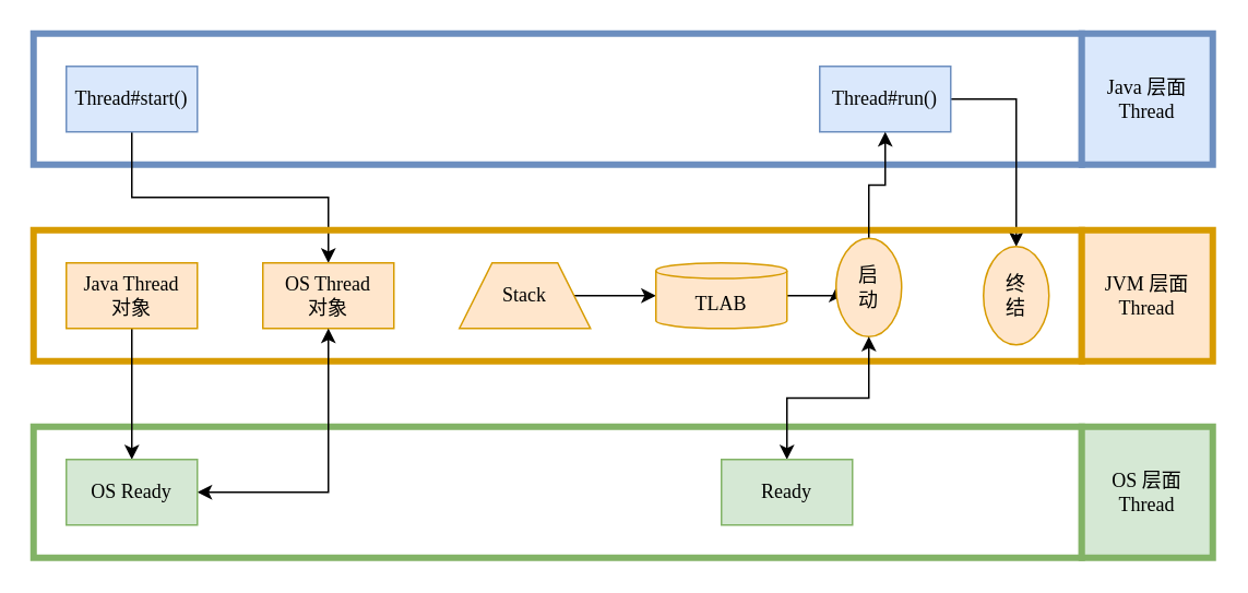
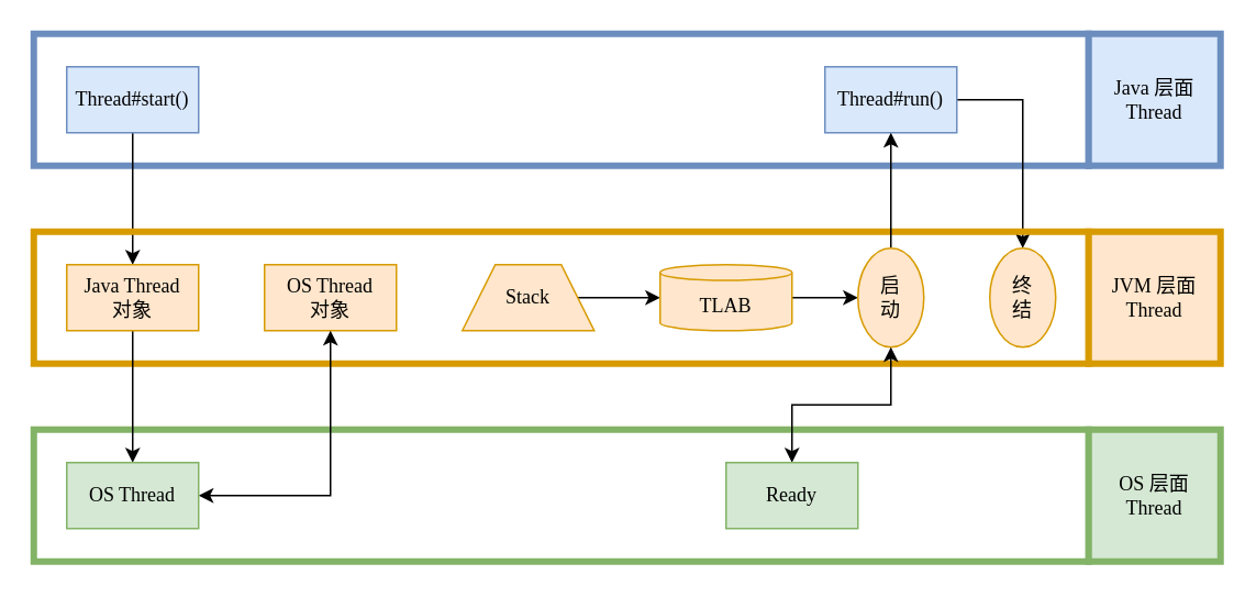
  <mxCell id="0" />
  <mxCell id="1" parent="0" />
  <mxCell id="2" value="" style="rounded=0;whiteSpace=wrap;html=1;strokeColor=#6c8ebf;strokeWidth=4;fillColor=none;fontFamily=Comic Sans MS;" parent="1" vertex="1"><mxGeometry x="20" y="20" width="640" height="80" as="geometry" /></mxCell>
- <mxCell id="3" style="edgeStyle=orthogonalEdgeStyle;rounded=0;orthogonalLoop=1;jettySize=auto;html=1;exitX=0.5;exitY=1;exitDx=0;exitDy=0;fontFamily=Comic Sans MS;" parent="1" source="4" target="11" edge="1"><mxGeometry relative="1" as="geometry" /></mxCell>
+ <mxCell id="3" style="edgeStyle=orthogonalEdgeStyle;rounded=0;orthogonalLoop=1;jettySize=auto;html=1;exitX=0.5;exitY=1;exitDx=0;exitDy=0;entryX=0.5;entryY=0;entryDx=0;entryDy=0;fontFamily=Comic Sans MS;" parent="1" source="4" target="10" edge="1"><mxGeometry relative="1" as="geometry" /></mxCell>
  <mxCell id="4" value="Thread#start()" style="rounded=0;whiteSpace=wrap;html=1;strokeColor=#6c8ebf;strokeWidth=1;fillColor=#dae8fc;fontFamily=Comic Sans MS;" parent="1" vertex="1"><mxGeometry x="40" y="40" width="80" height="40" as="geometry" /></mxCell>
  <mxCell id="5" style="edgeStyle=orthogonalEdgeStyle;rounded=0;orthogonalLoop=1;jettySize=auto;html=1;exitX=1;exitY=0.5;exitDx=0;exitDy=0;entryX=0.5;entryY=0;entryDx=0;entryDy=0;fontFamily=Comic Sans MS;" parent="1" source="6" target="20" edge="1"><mxGeometry relative="1" as="geometry" /></mxCell>
  <mxCell id="6" value="Thread#run()" style="rounded=0;whiteSpace=wrap;html=1;strokeColor=#6c8ebf;strokeWidth=1;fillColor=#dae8fc;fontFamily=Comic Sans MS;" parent="1" vertex="1"><mxGeometry x="500" y="40" width="80" height="40" as="geometry" /></mxCell>
  <mxCell id="7" value="" style="rounded=0;whiteSpace=wrap;html=1;strokeColor=#d79b00;strokeWidth=4;fillColor=none;fontFamily=Comic Sans MS;" parent="1" vertex="1"><mxGeometry x="20" y="140" width="640" height="80" as="geometry" /></mxCell>
  <mxCell id="8" value="" style="rounded=0;whiteSpace=wrap;html=1;strokeColor=#82b366;strokeWidth=4;fillColor=none;fontFamily=Comic Sans MS;" parent="1" vertex="1"><mxGeometry x="20" y="260" width="640" height="80" as="geometry" /></mxCell>
  <mxCell id="9" style="edgeStyle=orthogonalEdgeStyle;rounded=0;orthogonalLoop=1;jettySize=auto;html=1;exitX=0.5;exitY=1;exitDx=0;exitDy=0;entryX=0.5;entryY=0;entryDx=0;entryDy=0;fontFamily=Comic Sans MS;" parent="1" source="10" target="13" edge="1"><mxGeometry relative="1" as="geometry" /></mxCell>
  <mxCell id="10" value="&lt;div&gt;Java Thread&lt;/div&gt;&lt;div&gt;对象&lt;br&gt;&lt;/div&gt;" style="rounded=0;whiteSpace=wrap;html=1;strokeColor=#d79b00;strokeWidth=1;fillColor=#ffe6cc;fontFamily=Comic Sans MS;" parent="1" vertex="1"><mxGeometry x="40" y="160" width="80" height="40" as="geometry" /></mxCell>
  <mxCell id="11" value="&lt;div&gt;OS Thread&lt;/div&gt;&lt;div&gt;对象&lt;br&gt;&lt;/div&gt;" style="rounded=0;whiteSpace=wrap;html=1;strokeColor=#d79b00;strokeWidth=1;fillColor=#ffe6cc;fontFamily=Comic Sans MS;" parent="1" vertex="1"><mxGeometry x="160" y="160" width="80" height="40" as="geometry" /></mxCell>
  <mxCell id="12" style="edgeStyle=orthogonalEdgeStyle;rounded=0;orthogonalLoop=1;jettySize=auto;html=1;exitX=1;exitY=0.5;exitDx=0;exitDy=0;entryX=0.5;entryY=1;entryDx=0;entryDy=0;fontFamily=Comic Sans MS;startArrow=classic;startFill=1;" parent="1" source="13" target="11" edge="1"><mxGeometry relative="1" as="geometry" /></mxCell>
- <mxCell id="13" value="OS Ready" style="rounded=0;whiteSpace=wrap;html=1;strokeColor=#82b366;strokeWidth=1;fillColor=#d5e8d4;fontFamily=Comic Sans MS;" parent="1" vertex="1"><mxGeometry x="40" y="280" width="80" height="40" as="geometry" /></mxCell>
+ <mxCell id="13" value="OS Thread" style="rounded=0;whiteSpace=wrap;html=1;strokeColor=#82b366;strokeWidth=1;fillColor=#d5e8d4;fontFamily=Comic Sans MS;" parent="1" vertex="1"><mxGeometry x="40" y="280" width="80" height="40" as="geometry" /></mxCell>
  <mxCell id="14" style="edgeStyle=orthogonalEdgeStyle;rounded=0;orthogonalLoop=1;jettySize=auto;html=1;exitX=1;exitY=0.5;exitDx=0;exitDy=0;entryX=0;entryY=0.5;entryDx=0;entryDy=0;entryPerimeter=0;fontFamily=Comic Sans MS;" parent="1" source="15" target="17" edge="1"><mxGeometry relative="1" as="geometry" /></mxCell>
  <mxCell id="15" value="Stack" style="shape=trapezoid;perimeter=trapezoidPerimeter;whiteSpace=wrap;html=1;fixedSize=1;strokeColor=#d79b00;strokeWidth=1;fillColor=#ffe6cc;fontFamily=Comic Sans MS;" parent="1" vertex="1"><mxGeometry x="280" y="160" width="80" height="40" as="geometry" /></mxCell>
  <mxCell id="16" style="edgeStyle=orthogonalEdgeStyle;rounded=0;orthogonalLoop=1;jettySize=auto;html=1;exitX=1;exitY=0.5;exitDx=0;exitDy=0;exitPerimeter=0;entryX=0;entryY=0.5;entryDx=0;entryDy=0;fontFamily=Comic Sans MS;" parent="1" source="17" target="19" edge="1"><mxGeometry relative="1" as="geometry" /></mxCell>
  <mxCell id="17" value="TLAB" style="shape=cylinder3;whiteSpace=wrap;html=1;boundedLbl=1;backgroundOutline=1;size=4.759;strokeColor=#d79b00;strokeWidth=1;fillColor=#ffe6cc;fontFamily=Comic Sans MS;" parent="1" vertex="1"><mxGeometry x="400" y="160" width="80" height="40" as="geometry" /></mxCell>
  <mxCell id="18" style="edgeStyle=orthogonalEdgeStyle;rounded=0;orthogonalLoop=1;jettySize=auto;html=1;exitX=0.5;exitY=0;exitDx=0;exitDy=0;entryX=0.5;entryY=1;entryDx=0;entryDy=0;fontFamily=Comic Sans MS;" parent="1" source="19" target="6" edge="1"><mxGeometry relative="1" as="geometry" /></mxCell>
- <mxCell id="19" value="&lt;div&gt;启&lt;/div&gt;&lt;div&gt;动&lt;/div&gt;" style="ellipse;whiteSpace=wrap;html=1;strokeColor=#d79b00;strokeWidth=1;fillColor=#ffe6cc;fontFamily=Comic Sans MS;" parent="1" vertex="1"><mxGeometry x="510" y="145" width="40" height="60" as="geometry" /></mxCell>
+ <mxCell id="19" value="&lt;div&gt;启&lt;/div&gt;&lt;div&gt;动&lt;/div&gt;" style="ellipse;whiteSpace=wrap;html=1;strokeColor=#d79b00;strokeWidth=1;fillColor=#ffe6cc;fontFamily=Comic Sans MS;" parent="1" vertex="1"><mxGeometry x="520" y="150" width="40" height="60" as="geometry" /></mxCell>
  <mxCell id="20" value="&lt;div&gt;终&lt;/div&gt;&lt;div&gt;结&lt;/div&gt;" style="ellipse;whiteSpace=wrap;html=1;strokeColor=#d79b00;strokeWidth=1;fillColor=#ffe6cc;fontFamily=Comic Sans MS;" parent="1" vertex="1"><mxGeometry x="600" y="150" width="40" height="60" as="geometry" /></mxCell>
  <mxCell id="21" style="edgeStyle=orthogonalEdgeStyle;rounded=0;orthogonalLoop=1;jettySize=auto;html=1;exitX=0.5;exitY=0;exitDx=0;exitDy=0;entryX=0.5;entryY=1;entryDx=0;entryDy=0;fontFamily=Comic Sans MS;startArrow=classic;startFill=1;" parent="1" source="22" target="19" edge="1"><mxGeometry relative="1" as="geometry" /></mxCell>
  <mxCell id="22" value="Ready" style="rounded=0;whiteSpace=wrap;html=1;strokeColor=#82b366;strokeWidth=1;fillColor=#d5e8d4;fontFamily=Comic Sans MS;" parent="1" vertex="1"><mxGeometry x="440" y="280" width="80" height="40" as="geometry" /></mxCell>
  <mxCell id="23" value="&lt;div&gt;Java 层面&lt;/div&gt;Thread" style="text;html=1;strokeColor=#6c8ebf;fillColor=#dae8fc;align=center;verticalAlign=middle;whiteSpace=wrap;rounded=0;strokeWidth=4;fontFamily=Comic Sans MS;" parent="1" vertex="1"><mxGeometry x="660" y="20" width="80" height="80" as="geometry" /></mxCell>
  <mxCell id="24" value="&lt;div&gt;JVM 层面&lt;/div&gt;Thread" style="text;html=1;strokeColor=#d79b00;fillColor=#ffe6cc;align=center;verticalAlign=middle;whiteSpace=wrap;rounded=0;strokeWidth=4;fontFamily=Comic Sans MS;" parent="1" vertex="1"><mxGeometry x="660" y="140" width="80" height="80" as="geometry" /></mxCell>
  <mxCell id="25" value="&lt;div&gt;OS 层面&lt;/div&gt;Thread" style="text;html=1;strokeColor=#82b366;fillColor=#d5e8d4;align=center;verticalAlign=middle;whiteSpace=wrap;rounded=0;strokeWidth=4;fontFamily=Comic Sans MS;" parent="1" vertex="1"><mxGeometry x="660" y="260" width="80" height="80" as="geometry" /></mxCell>
